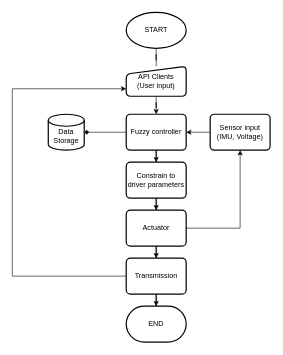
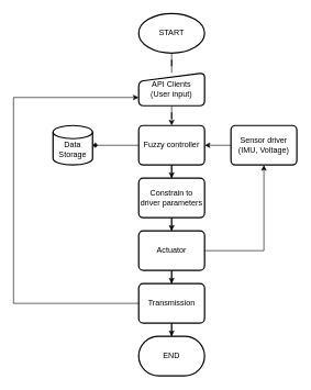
  <mxCell id="0" />
  <mxCell id="1" parent="0" />
  <mxCell id="2" style="edgeStyle=orthogonalEdgeStyle;rounded=0;orthogonalLoop=1;jettySize=auto;html=1;entryX=1;entryY=0.5;entryDx=0;entryDy=0;entryPerimeter=0;endArrow=diamond;" edge="1" parent="1" source="4" target="20"><mxGeometry relative="1" as="geometry" /></mxCell>
  <mxCell id="3" style="edgeStyle=orthogonalEdgeStyle;rounded=0;orthogonalLoop=1;jettySize=auto;html=1;entryX=0.5;entryY=0;entryDx=0;entryDy=0;" edge="1" parent="1" source="4" target="11"><mxGeometry relative="1" as="geometry" /></mxCell>
  <mxCell id="4" value="Fuzzy controller" style="rounded=1;whiteSpace=wrap;html=1;absoluteArcSize=1;arcSize=14;strokeWidth=2;" vertex="1" parent="1"><mxGeometry x="210" y="190" width="100" height="60" as="geometry" /></mxCell>
  <mxCell id="5" value="END" style="strokeWidth=2;html=1;shape=mxgraph.flowchart.terminator;whiteSpace=wrap;" vertex="1" parent="1"><mxGeometry x="210" y="510" width="100" height="60" as="geometry" /></mxCell>
  <mxCell id="6" value="" style="edgeStyle=orthogonalEdgeStyle;rounded=0;orthogonalLoop=1;jettySize=auto;html=1;endArrow=none;" edge="1" parent="1" source="7" target="9"><mxGeometry relative="1" as="geometry" /></mxCell>
  <mxCell id="7" value="START" style="strokeWidth=2;html=1;shape=mxgraph.flowchart.start_1;whiteSpace=wrap;" vertex="1" parent="1"><mxGeometry x="210" y="20" width="100" height="60" as="geometry" /></mxCell>
  <mxCell id="8" style="edgeStyle=orthogonalEdgeStyle;rounded=0;orthogonalLoop=1;jettySize=auto;html=1;entryX=0.5;entryY=0;entryDx=0;entryDy=0;" edge="1" parent="1" source="9" target="4"><mxGeometry relative="1" as="geometry" /></mxCell>
  <mxCell id="9" value="API Clients&lt;br&gt;(User input)" style="html=1;strokeWidth=2;shape=manualInput;whiteSpace=wrap;rounded=1;size=13;arcSize=15;" vertex="1" parent="1"><mxGeometry x="210" y="110" width="100" height="50" as="geometry" /></mxCell>
  <mxCell id="10" style="edgeStyle=orthogonalEdgeStyle;rounded=0;orthogonalLoop=1;jettySize=auto;html=1;entryX=0.5;entryY=0;entryDx=0;entryDy=0;" edge="1" parent="1" source="11" target="16"><mxGeometry relative="1" as="geometry" /></mxCell>
  <mxCell id="11" value="Constrain to driver parameters" style="rounded=1;whiteSpace=wrap;html=1;absoluteArcSize=1;arcSize=14;strokeWidth=2;" vertex="1" parent="1"><mxGeometry x="210" y="270" width="100" height="60" as="geometry" /></mxCell>
  <mxCell id="12" value="" style="edgeStyle=orthogonalEdgeStyle;rounded=0;orthogonalLoop=1;jettySize=auto;html=1;" edge="1" parent="1" source="13" target="4"><mxGeometry relative="1" as="geometry" /></mxCell>
- <mxCell id="13" value="Sensor input&lt;br&gt;(IMU, Voltage)" style="rounded=1;whiteSpace=wrap;html=1;absoluteArcSize=1;arcSize=14;strokeWidth=2;" vertex="1" parent="1"><mxGeometry x="350" y="190" width="100" height="60" as="geometry" /></mxCell>
+ <mxCell id="13" value="Sensor driver&lt;br&gt;(IMU, Voltage)" style="rounded=1;whiteSpace=wrap;html=1;absoluteArcSize=1;arcSize=14;strokeWidth=2;" vertex="1" parent="1"><mxGeometry x="350" y="190" width="100" height="60" as="geometry" /></mxCell>
  <mxCell id="14" style="edgeStyle=orthogonalEdgeStyle;rounded=0;orthogonalLoop=1;jettySize=auto;html=1;entryX=0.5;entryY=1;entryDx=0;entryDy=0;" edge="1" parent="1" source="16" target="13"><mxGeometry relative="1" as="geometry" /></mxCell>
  <mxCell id="15" style="edgeStyle=orthogonalEdgeStyle;rounded=0;orthogonalLoop=1;jettySize=auto;html=1;entryX=0.5;entryY=0;entryDx=0;entryDy=0;" edge="1" parent="1" source="16" target="19"><mxGeometry relative="1" as="geometry" /></mxCell>
  <mxCell id="16" value="Actuator" style="rounded=1;whiteSpace=wrap;html=1;absoluteArcSize=1;arcSize=14;strokeWidth=2;" vertex="1" parent="1"><mxGeometry x="210" y="350" width="100" height="60" as="geometry" /></mxCell>
  <mxCell id="17" style="edgeStyle=orthogonalEdgeStyle;rounded=0;orthogonalLoop=1;jettySize=auto;html=1;entryX=0;entryY=0.75;entryDx=0;entryDy=0;" edge="1" parent="1" source="19" target="9"><mxGeometry relative="1" as="geometry"><mxPoint x="40" y="130" as="targetPoint" /><Array as="points"><mxPoint x="20" y="460" /><mxPoint x="20" y="147" /></Array></mxGeometry></mxCell>
  <mxCell id="18" style="edgeStyle=orthogonalEdgeStyle;rounded=0;orthogonalLoop=1;jettySize=auto;html=1;entryX=0.5;entryY=0;entryDx=0;entryDy=0;entryPerimeter=0;" edge="1" parent="1" source="19" target="5"><mxGeometry relative="1" as="geometry" /></mxCell>
  <mxCell id="19" value="Transmission" style="rounded=1;whiteSpace=wrap;html=1;absoluteArcSize=1;arcSize=14;strokeWidth=2;" vertex="1" parent="1"><mxGeometry x="210" y="430" width="100" height="60" as="geometry" /></mxCell>
  <mxCell id="20" value="&lt;br&gt;Data&lt;br&gt;Storage" style="strokeWidth=2;html=1;shape=mxgraph.flowchart.database;whiteSpace=wrap;" vertex="1" parent="1"><mxGeometry x="80" y="190" width="60" height="60" as="geometry" /></mxCell>
